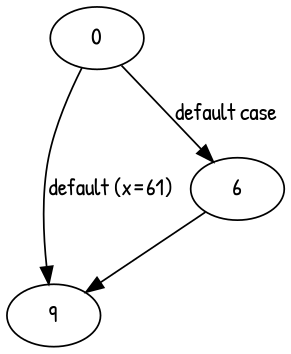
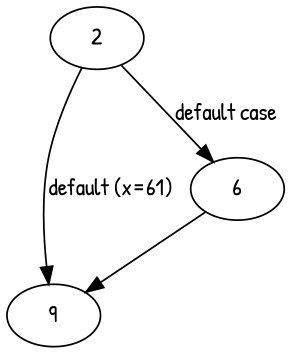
  strict digraph {
    fontname="Patrick Hand"
    node [fontname="Patrick Hand"]
    edge [fontname="Patrick Hand"]
-   2 [entry=true label=0]
+   2 [entry=true]
    9
    6
    2 -> 9 [cond="case (x=61)" label="default (x=61)"]
    2 -> 6 [cond="default case" label="default case"]
    6 -> 9
  }
